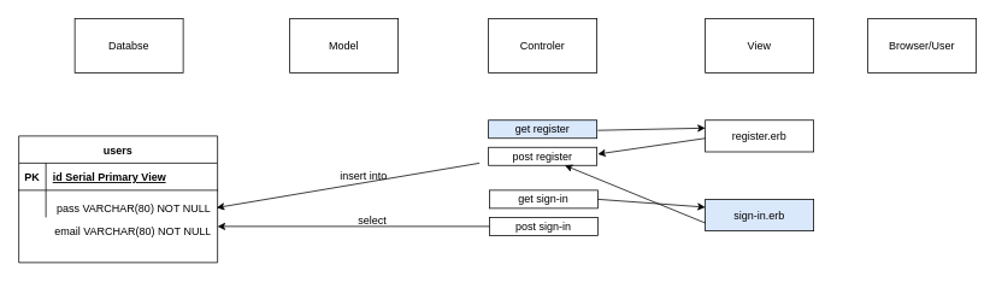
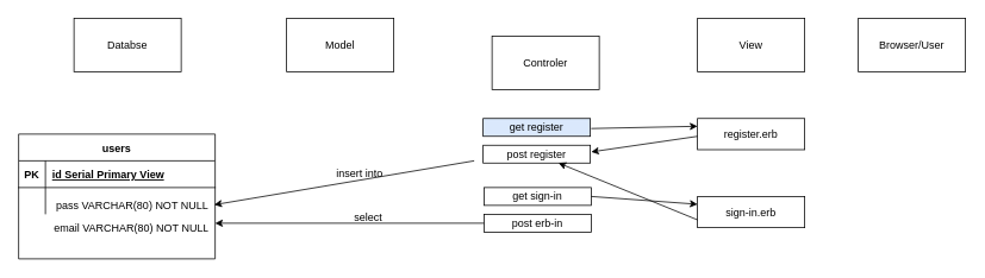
  <mxCell id="0" />
  <mxCell id="1" parent="0" />
  <mxCell id="2" value="Databse" style="rounded=0;whiteSpace=wrap;html=1;" vertex="1" parent="1"><mxGeometry x="82" y="20" width="120" height="60" as="geometry" /></mxCell>
  <mxCell id="3" value="Model" style="rounded=0;whiteSpace=wrap;html=1;" vertex="1" parent="1"><mxGeometry x="320" y="20" width="120" height="60" as="geometry" /></mxCell>
- <mxCell id="4" value="Controler" style="rounded=0;whiteSpace=wrap;html=1;" vertex="1" parent="1"><mxGeometry x="540" y="20" width="120" height="60" as="geometry" /></mxCell>
+ <mxCell id="4" value="Controler" style="rounded=0;whiteSpace=wrap;html=1;" vertex="1" parent="1"><mxGeometry x="550" y="40" width="120" height="60" as="geometry" /></mxCell>
  <mxCell id="5" value="View" style="rounded=0;whiteSpace=wrap;html=1;" vertex="1" parent="1"><mxGeometry x="780" y="20" width="120" height="60" as="geometry" /></mxCell>
  <mxCell id="6" value="Browser/User" style="rounded=0;whiteSpace=wrap;html=1;" vertex="1" parent="1"><mxGeometry x="960" y="20" width="120" height="60" as="geometry" /></mxCell>
  <mxCell id="7" value="users" style="shape=table;startSize=30;container=1;collapsible=1;childLayout=tableLayout;fixedRows=1;rowLines=0;fontStyle=1;align=center;resizeLast=1;" vertex="1" parent="1"><mxGeometry x="20" y="150" width="220" height="140" as="geometry" /></mxCell>
  <mxCell id="8" value="" style="shape=partialRectangle;collapsible=0;dropTarget=0;pointerEvents=0;fillColor=none;points=[[0,0.5],[1,0.5]];portConstraint=eastwest;top=0;left=0;right=0;bottom=1;" vertex="1" parent="7"><mxGeometry y="30" width="220" height="30" as="geometry" /></mxCell>
  <mxCell id="9" value="PK" style="shape=partialRectangle;overflow=hidden;connectable=0;fillColor=none;top=0;left=0;bottom=0;right=0;fontStyle=1;" vertex="1" parent="8"><mxGeometry width="30" height="30" as="geometry"><mxRectangle width="30" height="30" as="alternateBounds" /></mxGeometry></mxCell>
  <mxCell id="10" value="id Serial Primary View" style="shape=partialRectangle;overflow=hidden;connectable=0;fillColor=none;top=0;left=0;bottom=0;right=0;align=left;spacingLeft=6;fontStyle=5;" vertex="1" parent="8"><mxGeometry x="30" width="190" height="30" as="geometry"><mxRectangle width="190" height="30" as="alternateBounds" /></mxGeometry></mxCell>
  <mxCell id="11" value="" style="shape=partialRectangle;collapsible=0;dropTarget=0;pointerEvents=0;fillColor=none;points=[[0,0.5],[1,0.5]];portConstraint=eastwest;top=0;left=0;right=0;bottom=0;" vertex="1" parent="7"><mxGeometry y="60" width="220" height="30" as="geometry" /></mxCell>
  <mxCell id="12" value="" style="shape=partialRectangle;overflow=hidden;connectable=0;fillColor=none;top=0;left=0;bottom=0;right=0;" vertex="1" parent="11"><mxGeometry width="30" height="30" as="geometry"><mxRectangle width="30" height="30" as="alternateBounds" /></mxGeometry></mxCell>
  <mxCell id="13" value="" style="shape=partialRectangle;overflow=hidden;connectable=0;fillColor=none;top=0;left=0;bottom=0;right=0;align=left;spacingLeft=6;" vertex="1" parent="11"><mxGeometry x="30" width="190" height="30" as="geometry"><mxRectangle width="190" height="30" as="alternateBounds" /></mxGeometry></mxCell>
  <mxCell id="14" value="&lt;span style=&quot;text-align: left&quot;&gt;pass VARCHAR(80) NOT NULL&lt;/span&gt;" style="text;html=1;align=center;verticalAlign=middle;resizable=0;points=[];autosize=1;strokeColor=none;fillColor=none;" vertex="1" parent="1"><mxGeometry x="52" y="220" width="190" height="20" as="geometry" /></mxCell>
  <mxCell id="15" value="email VARCHAR(80) NOT NULL" style="shape=partialRectangle;overflow=hidden;connectable=0;fillColor=none;top=0;left=0;bottom=0;right=0;align=left;spacingLeft=6;" vertex="1" parent="1"><mxGeometry x="52" y="240" width="180" height="30" as="geometry"><mxRectangle width="220" height="30" as="alternateBounds" /></mxGeometry></mxCell>
  <mxCell id="16" value="register.erb" style="rounded=0;whiteSpace=wrap;html=1;" vertex="1" parent="1"><mxGeometry x="780" y="132.5" width="120" height="35" as="geometry" /></mxCell>
- <mxCell id="17" value="sign-in.erb" style="rounded=0;whiteSpace=wrap;html=1;fillColor=#dae8fc;" vertex="1" parent="1"><mxGeometry x="780" y="220" width="120" height="35" as="geometry" /></mxCell>
+ <mxCell id="17" value="sign-in.erb" style="rounded=0;whiteSpace=wrap;html=1;" vertex="1" parent="1"><mxGeometry x="780" y="220" width="120" height="35" as="geometry" /></mxCell>
  <mxCell id="18" value="get sign-in" style="rounded=0;whiteSpace=wrap;html=1;" vertex="1" parent="1"><mxGeometry x="541" y="210" width="120" height="20" as="geometry" /></mxCell>
- <mxCell id="19" value="post sign-in" style="rounded=0;whiteSpace=wrap;html=1;" vertex="1" parent="1"><mxGeometry x="541" y="240" width="120" height="20" as="geometry" /></mxCell>
+ <mxCell id="19" value="post erb-in" style="rounded=0;whiteSpace=wrap;html=1;" vertex="1" parent="1"><mxGeometry x="541" y="240" width="120" height="20" as="geometry" /></mxCell>
  <mxCell id="20" value="get register" style="rounded=0;whiteSpace=wrap;html=1;fillColor=#dae8fc;" vertex="1" parent="1"><mxGeometry x="540" y="132.5" width="120" height="20" as="geometry" /></mxCell>
  <mxCell id="21" value="post register" style="rounded=0;whiteSpace=wrap;html=1;" vertex="1" parent="1"><mxGeometry x="540" y="162.5" width="120" height="20" as="geometry" /></mxCell>
  <mxCell id="22" value="" style="endArrow=classic;html=1;rounded=0;exitX=0;exitY=0.5;exitDx=0;exitDy=0;" edge="1" parent="1" source="19"><mxGeometry width="50" height="50" relative="1" as="geometry"><mxPoint x="550" y="370" as="sourcePoint" /><mxPoint x="240" y="250" as="targetPoint" /></mxGeometry></mxCell>
  <mxCell id="23" value="" style="endArrow=classic;html=1;rounded=0;exitX=1;exitY=0.5;exitDx=0;exitDy=0;entryX=0;entryY=0.25;entryDx=0;entryDy=0;" edge="1" parent="1" source="18" target="17"><mxGeometry width="50" height="50" relative="1" as="geometry"><mxPoint x="400" y="400" as="sourcePoint" /><mxPoint x="450" y="350" as="targetPoint" /></mxGeometry></mxCell>
  <mxCell id="24" value="" style="endArrow=classic;html=1;rounded=0;exitX=0;exitY=0.75;exitDx=0;exitDy=0;" edge="1" parent="1" source="17" target="21"><mxGeometry width="50" height="50" relative="1" as="geometry"><mxPoint x="710" y="350" as="sourcePoint" /><mxPoint x="760" y="300" as="targetPoint" /></mxGeometry></mxCell>
  <mxCell id="25" value="" style="endArrow=classic;html=1;rounded=0;exitX=1;exitY=0.5;exitDx=0;exitDy=0;entryX=0;entryY=0.25;entryDx=0;entryDy=0;" edge="1" parent="1" target="16"><mxGeometry width="50" height="50" relative="1" as="geometry"><mxPoint x="661" y="143.75" as="sourcePoint" /><mxPoint x="780" y="152.5" as="targetPoint" /></mxGeometry></mxCell>
  <mxCell id="26" value="" style="endArrow=classic;html=1;rounded=0;exitX=0;exitY=0.75;exitDx=0;exitDy=0;" edge="1" parent="1"><mxGeometry width="50" height="50" relative="1" as="geometry"><mxPoint x="780" y="152.5" as="sourcePoint" /><mxPoint x="661" y="170" as="targetPoint" /></mxGeometry></mxCell>
  <mxCell id="27" value="" style="endArrow=classic;html=1;rounded=0;" edge="1" parent="1"><mxGeometry width="50" height="50" relative="1" as="geometry"><mxPoint x="530" y="180" as="sourcePoint" /><mxPoint x="239" y="229.31" as="targetPoint" /></mxGeometry></mxCell>
  <mxCell id="28" value="insert into" style="text;strokeColor=none;fillColor=none;align=left;verticalAlign=top;spacingLeft=4;spacingRight=4;overflow=hidden;rotatable=0;points=[[0,0.5],[1,0.5]];portConstraint=eastwest;" vertex="1" parent="1"><mxGeometry x="370" y="180" width="70" height="20" as="geometry" /></mxCell>
  <mxCell id="29" value="select" style="text;strokeColor=none;fillColor=none;align=left;verticalAlign=top;spacingLeft=4;spacingRight=4;overflow=hidden;rotatable=0;points=[[0,0.5],[1,0.5]];portConstraint=eastwest;" vertex="1" parent="1"><mxGeometry x="390" y="230" width="70" height="20" as="geometry" /></mxCell>
